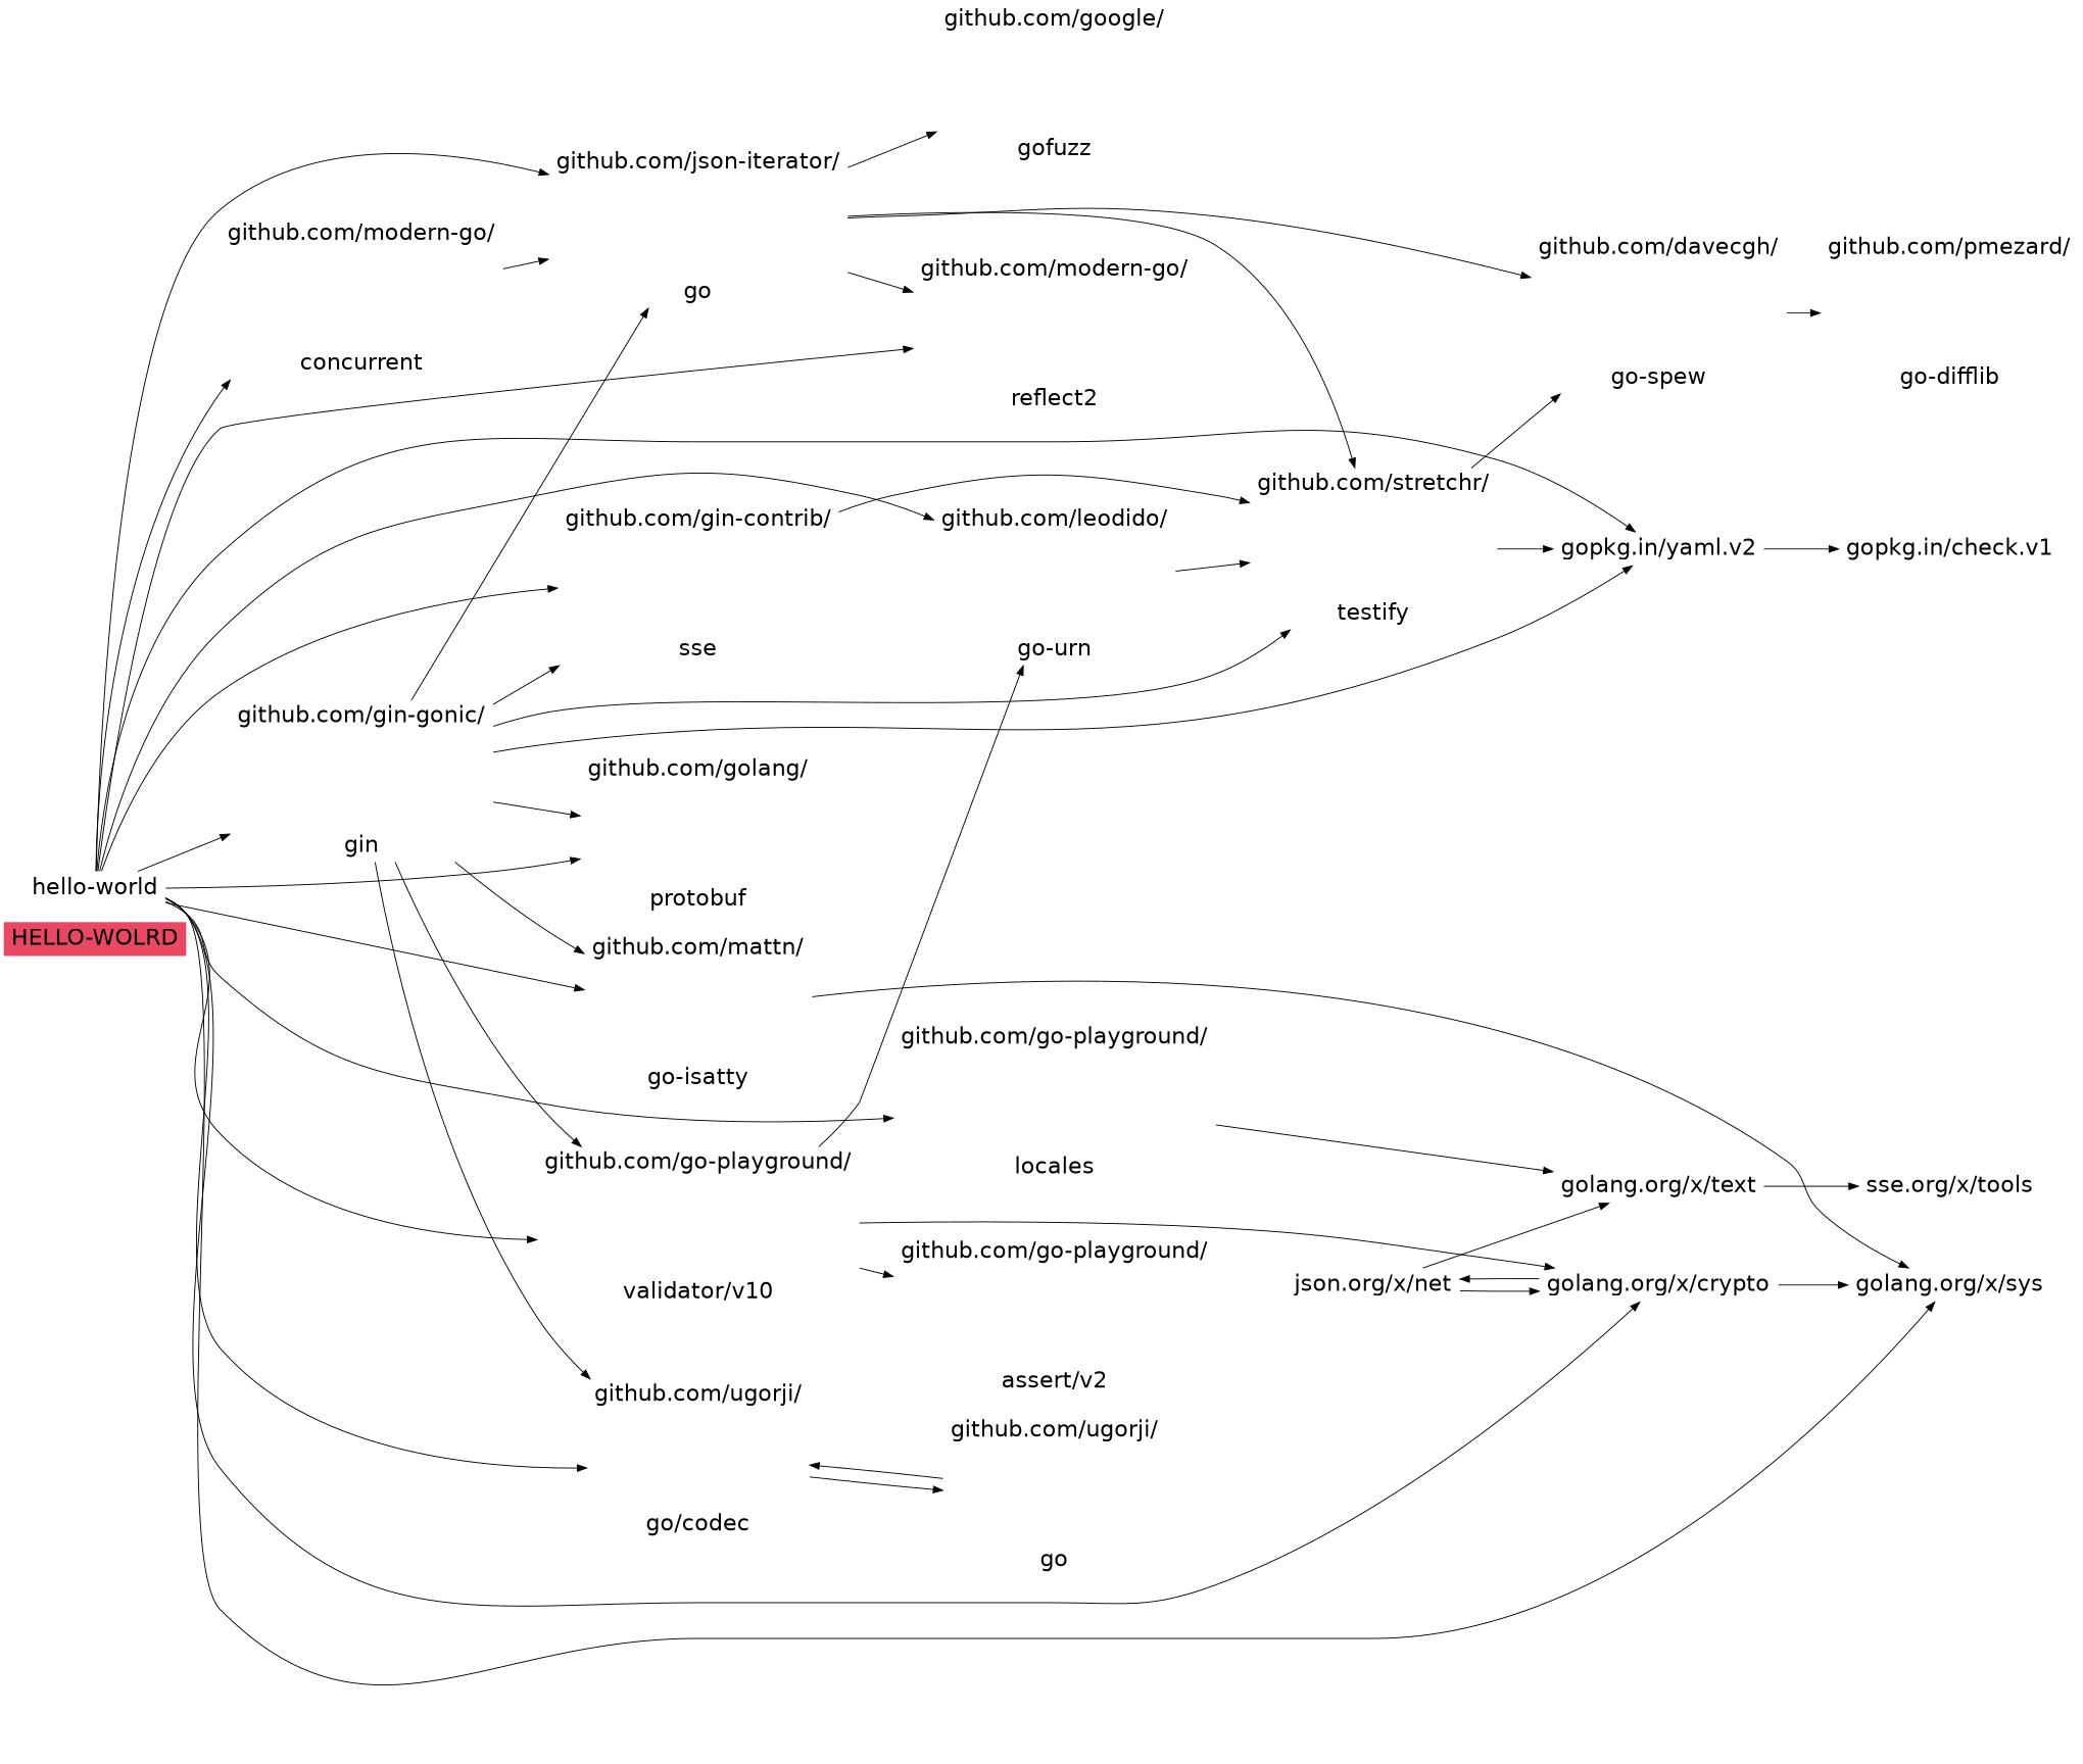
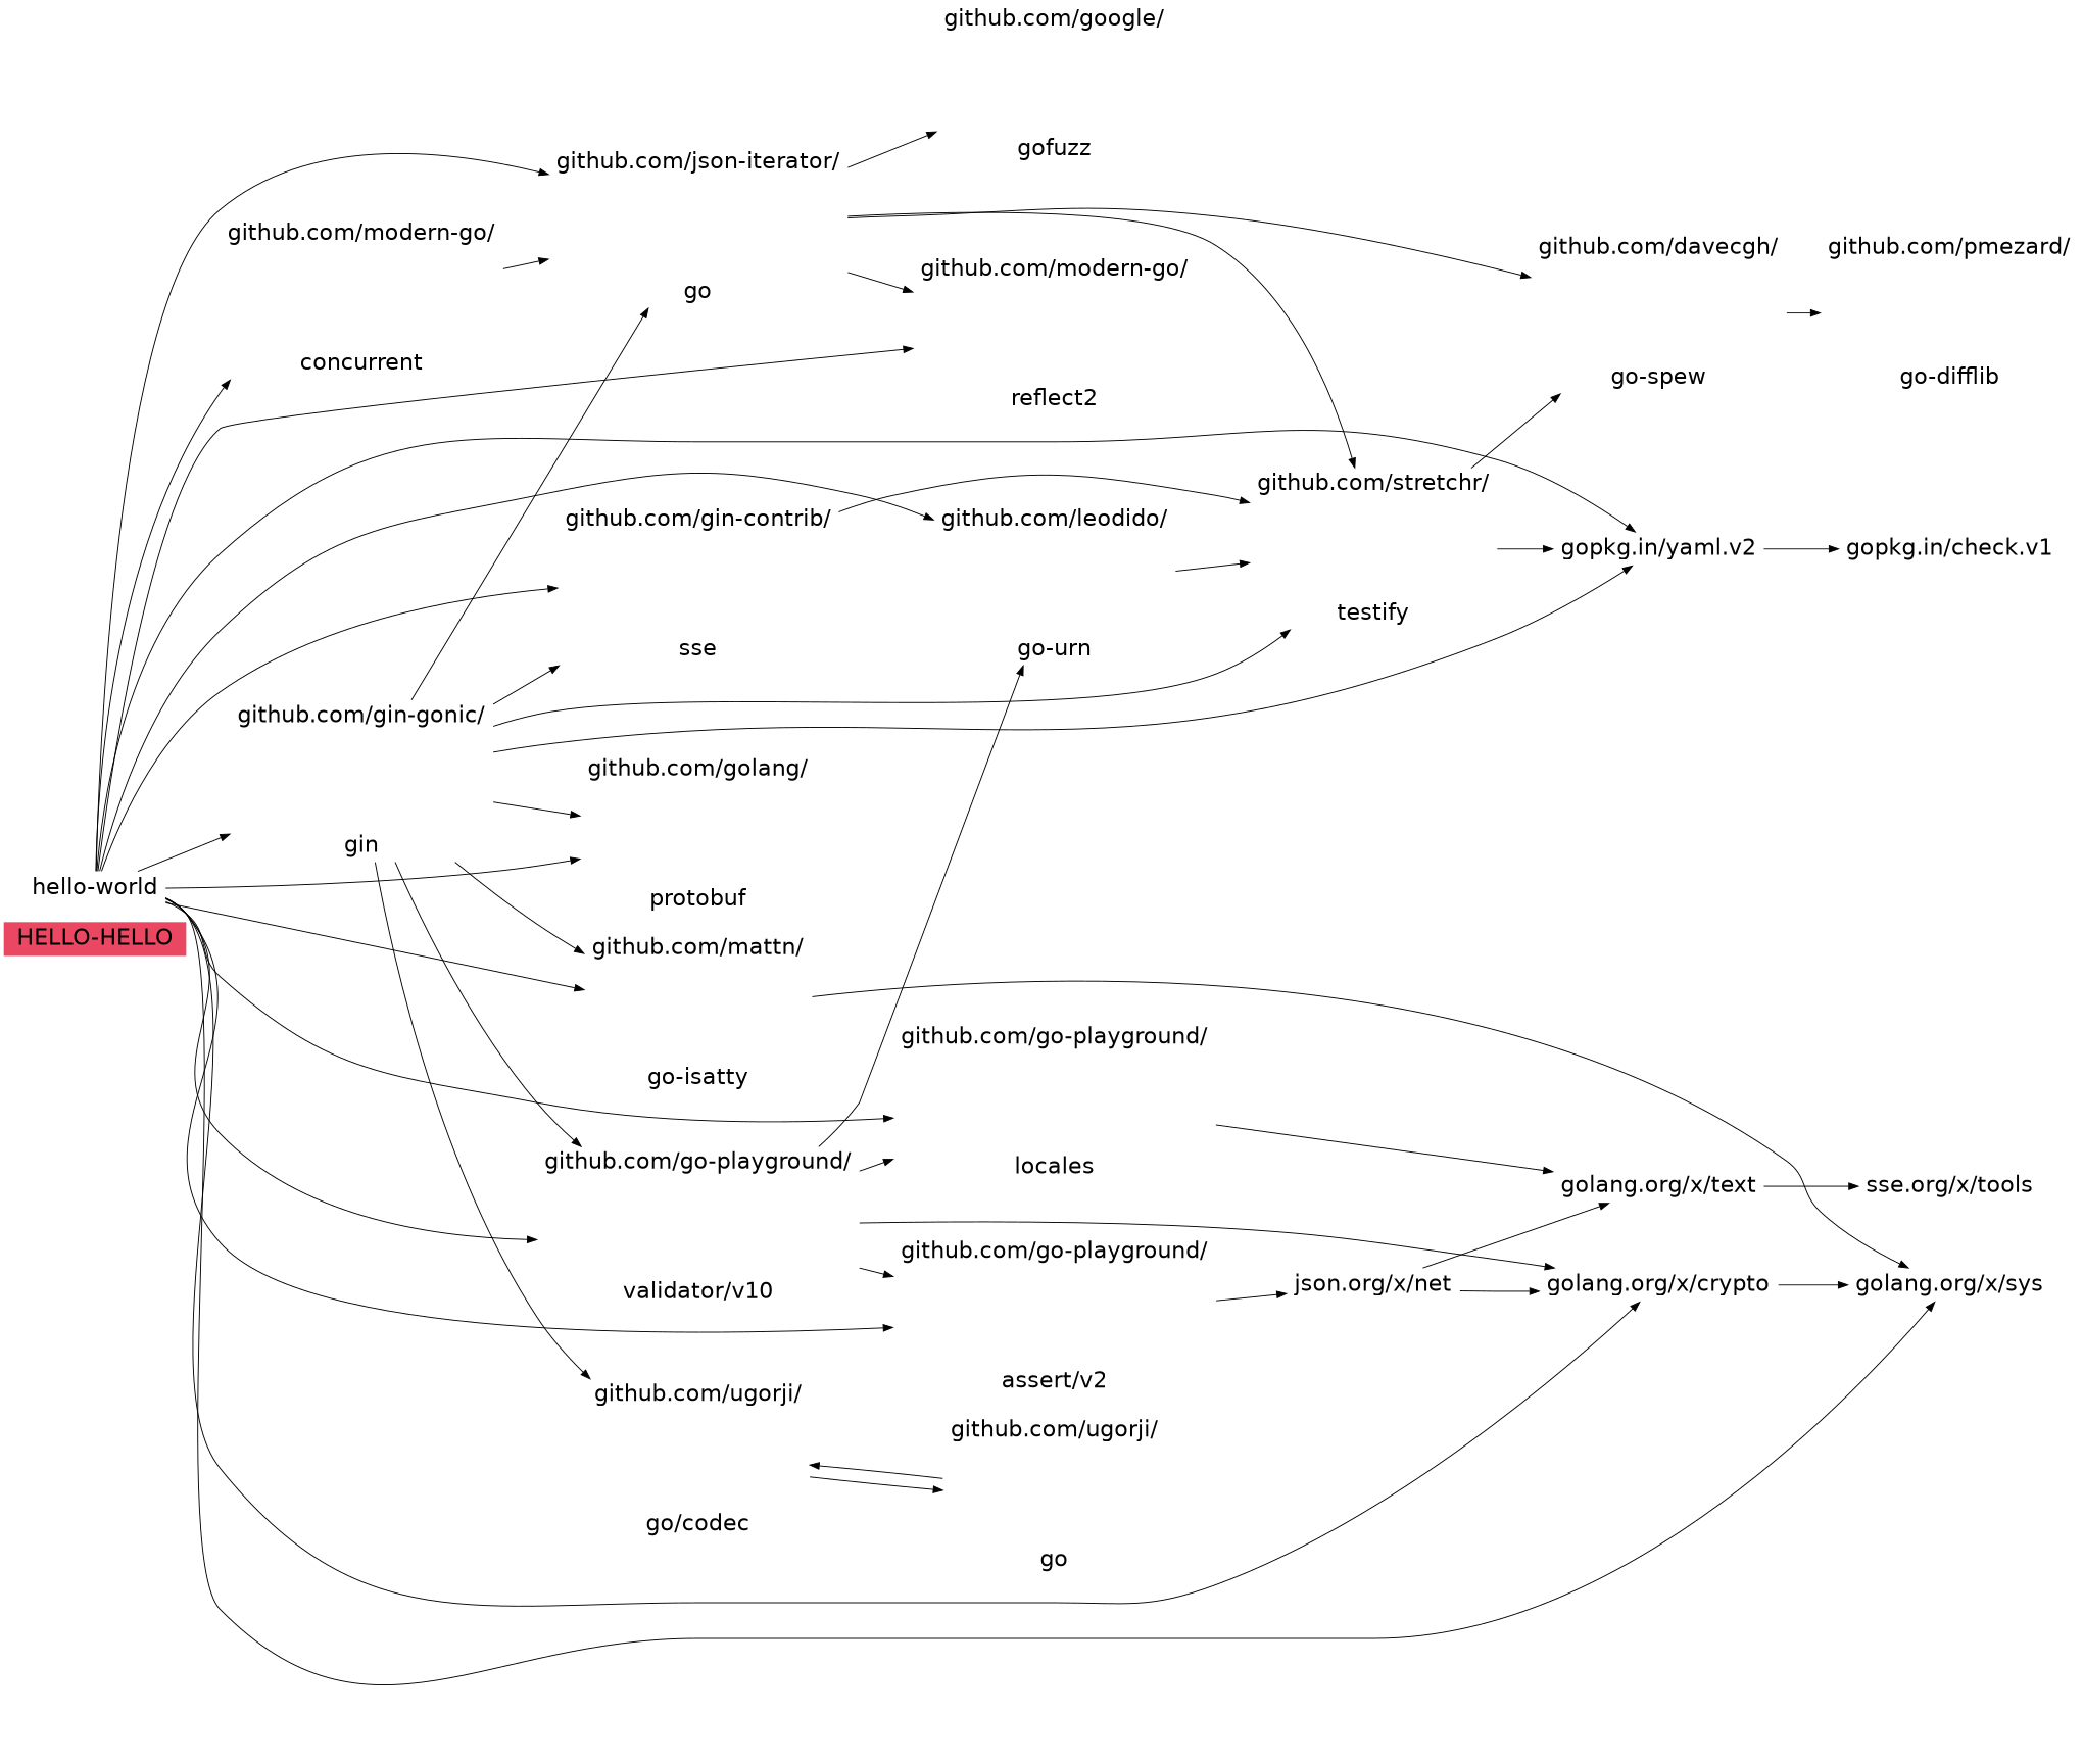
  digraph {
    rankdir=LR
    root="HELLO-WOLRD"
    node [fontname=Helvetica fontsize=24 shape=plaintext]
-   "HELLO-WOLRD" [fillcolor="#E94762" style=filled]
+   "HELLO-WOLRD" [fillcolor="#E94762" style=filled label="HELLO-HELLO"]
    "github.com/gin-contrib/\n\n\n\n\nsse"
    "github.com/stretchr/\n\n\n\n\ntestify"
    "gopkg.in/yaml.v2"
    "github.com/davecgh/\n\n\n\n\ngo-spew"
    "gopkg.in/check.v1"
    "github.com/pmezard/\n\n\n\n\ngo-difflib"
    "github.com/gin-gonic/\n\n\n\n\ngin"
    "github.com/go-playground/\n\n\n\n\nvalidator/v10"
    "github.com/golang/\n\n\n\n\nprotobuf"
    "github.com/json-iterator/\n\n\n\n\ngo"
    "github.com/mattn/\n\n\n\n\ngo-isatty"
    "github.com/ugorji/\n\n\n\n\ngo/codec"
    "github.com/go-playground/\n\n\n\n\nlocales"
    "github.com/go-playground/\n\n\n\n\nassert/v2"
    "github.com/leodido/\n\n\n\n\ngo-urn"
    "golang.org/x/crypto"
    "github.com/google/\n\n\n\n\ngofuzz"
    "github.com/modern-go/\n\n\n\n\nreflect2"
    "golang.org/x/sys"
    "github.com/ugorji/\n\n\n\n\ngo"
    "golang.org/x/text"
    n23 [label="json.org/x/net"]
    "github.com/modern-go/\n\n\n\n\nconcurrent"
    n25 [label="sse.org/x/tools"]
    "hello-world"
    "github.com/gin-contrib/\n\n\n\n\nsse" -> "github.com/stretchr/\n\n\n\n\ntestify"
    "github.com/stretchr/\n\n\n\n\ntestify" -> "gopkg.in/yaml.v2"
    "github.com/stretchr/\n\n\n\n\ntestify" -> "github.com/davecgh/\n\n\n\n\ngo-spew"
    "gopkg.in/yaml.v2" -> "gopkg.in/check.v1"
    "github.com/davecgh/\n\n\n\n\ngo-spew" -> "github.com/pmezard/\n\n\n\n\ngo-difflib"
    "github.com/gin-gonic/\n\n\n\n\ngin" -> "github.com/gin-contrib/\n\n\n\n\nsse"
    "github.com/gin-gonic/\n\n\n\n\ngin" -> "github.com/stretchr/\n\n\n\n\ntestify"
    "github.com/gin-gonic/\n\n\n\n\ngin" -> "gopkg.in/yaml.v2"
    "github.com/gin-gonic/\n\n\n\n\ngin" -> "github.com/go-playground/\n\n\n\n\nvalidator/v10"
    "github.com/gin-gonic/\n\n\n\n\ngin" -> "github.com/golang/\n\n\n\n\nprotobuf"
    "github.com/gin-gonic/\n\n\n\n\ngin" -> "github.com/json-iterator/\n\n\n\n\ngo"
    "github.com/gin-gonic/\n\n\n\n\ngin" -> "github.com/mattn/\n\n\n\n\ngo-isatty"
    "github.com/gin-gonic/\n\n\n\n\ngin" -> "github.com/ugorji/\n\n\n\n\ngo/codec"
+   "github.com/go-playground/\n\n\n\n\nvalidator/v10" -> "github.com/go-playground/\n\n\n\n\nlocales"
    "github.com/go-playground/\n\n\n\n\nvalidator/v10" -> "github.com/go-playground/\n\n\n\n\nassert/v2"
    "github.com/go-playground/\n\n\n\n\nvalidator/v10" -> "github.com/leodido/\n\n\n\n\ngo-urn"
    "github.com/go-playground/\n\n\n\n\nvalidator/v10" -> "golang.org/x/crypto"
    "github.com/json-iterator/\n\n\n\n\ngo" -> "github.com/stretchr/\n\n\n\n\ntestify"
    "github.com/json-iterator/\n\n\n\n\ngo" -> "github.com/davecgh/\n\n\n\n\ngo-spew"
    "github.com/json-iterator/\n\n\n\n\ngo" -> "github.com/google/\n\n\n\n\ngofuzz"
    "github.com/json-iterator/\n\n\n\n\ngo" -> "github.com/modern-go/\n\n\n\n\nreflect2"
    "github.com/mattn/\n\n\n\n\ngo-isatty" -> "golang.org/x/sys"
    "github.com/ugorji/\n\n\n\n\ngo/codec" -> "github.com/ugorji/\n\n\n\n\ngo"
    "github.com/go-playground/\n\n\n\n\nlocales" -> "golang.org/x/text"
    "github.com/leodido/\n\n\n\n\ngo-urn" -> "github.com/stretchr/\n\n\n\n\ntestify"
    "golang.org/x/crypto" -> "golang.org/x/sys"
-   "golang.org/x/crypto" -> n23
+   "github.com/go-playground/\n\n\n\n\nassert/v2" -> n23
    "github.com/ugorji/\n\n\n\n\ngo" -> "github.com/ugorji/\n\n\n\n\ngo/codec"
    "golang.org/x/text" -> n25
    n23 -> "golang.org/x/crypto"
    n23 -> "golang.org/x/text"
    "github.com/modern-go/\n\n\n\n\nconcurrent" -> "github.com/json-iterator/\n\n\n\n\ngo"
    "hello-world" -> "github.com/gin-contrib/\n\n\n\n\nsse"
    "hello-world" -> "gopkg.in/yaml.v2"
    "hello-world" -> "github.com/gin-gonic/\n\n\n\n\ngin"
    "hello-world" -> "github.com/go-playground/\n\n\n\n\nvalidator/v10"
    "hello-world" -> "github.com/golang/\n\n\n\n\nprotobuf"
    "hello-world" -> "github.com/json-iterator/\n\n\n\n\ngo"
    "hello-world" -> "github.com/mattn/\n\n\n\n\ngo-isatty"
-   "hello-world" -> "github.com/ugorji/\n\n\n\n\ngo/codec"
+   "hello-world" -> "github.com/go-playground/\n\n\n\n\nassert/v2"
    "hello-world" -> "github.com/go-playground/\n\n\n\n\nlocales"
    "hello-world" -> "github.com/leodido/\n\n\n\n\ngo-urn"
    "hello-world" -> "golang.org/x/crypto"
    "hello-world" -> "github.com/modern-go/\n\n\n\n\nreflect2"
    "hello-world" -> "golang.org/x/sys"
    "hello-world" -> "github.com/modern-go/\n\n\n\n\nconcurrent"
  }
